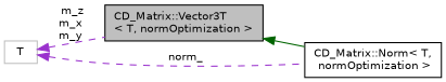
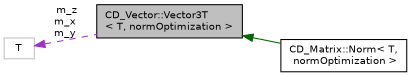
  digraph {
    rankdir=LR
    node [color=black fillcolor=white fontname=Helvetica fontsize=10 shape=record style=filled]
    edge [color=darkorchid3 dir=back fontname=Helvetica fontsize=10 labelfontname=Helvetica labelfontsize=10 style=dashed]
-   n1 [fillcolor=grey75 fontcolor=black height=0.2 label="CD_Matrix::Vector3T\l\< T, normOptimization \>" width=0.4]
+   n1 [fillcolor=grey75 fontcolor=black height=0.2 label="CD_Vector::Vector3T\l\< T, normOptimization \>" width=0.4]
    n2 [height=0.2 label="CD_Matrix::Norm\< T,\l normOptimization \>" width=0.4]
    n3 [color=grey75 height=0.2 label=T width=0.4]
    n1 -> n2 [color=darkgreen style=solid]
    n3 -> n1 [label=" m_z\nm_x\nm_y"]
-   n3 -> n2 [label=" norm_"]
  }
